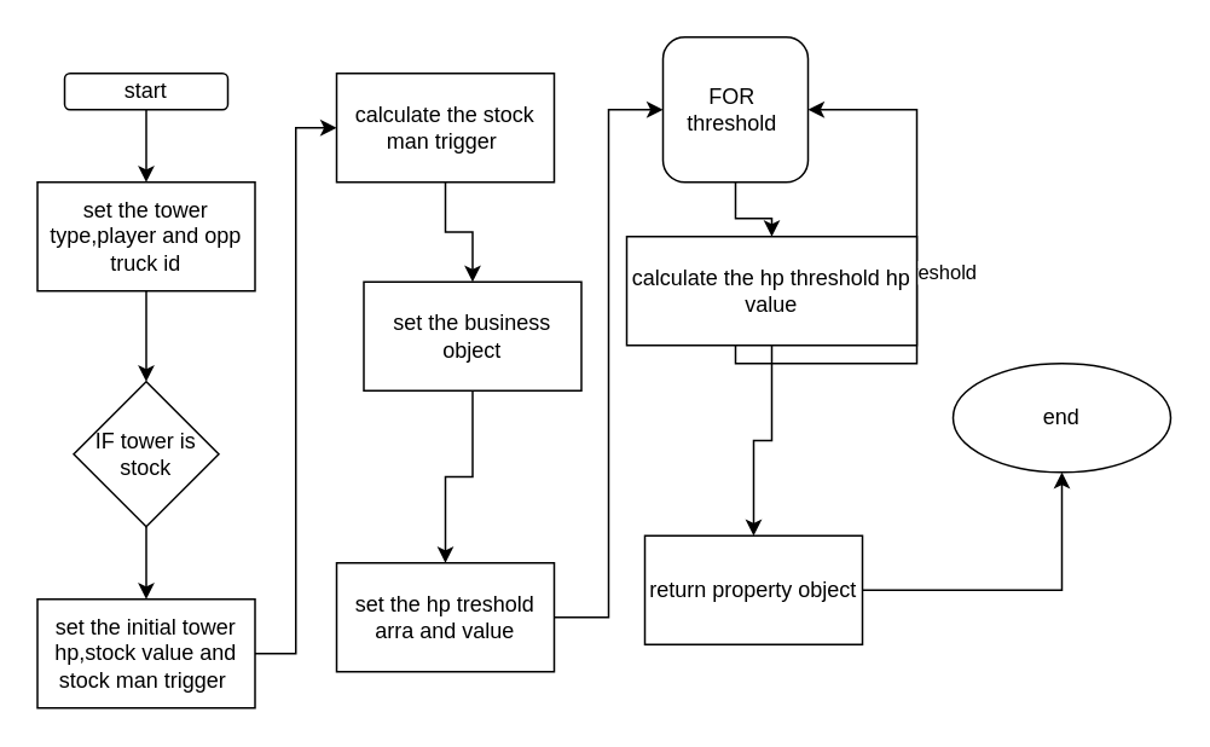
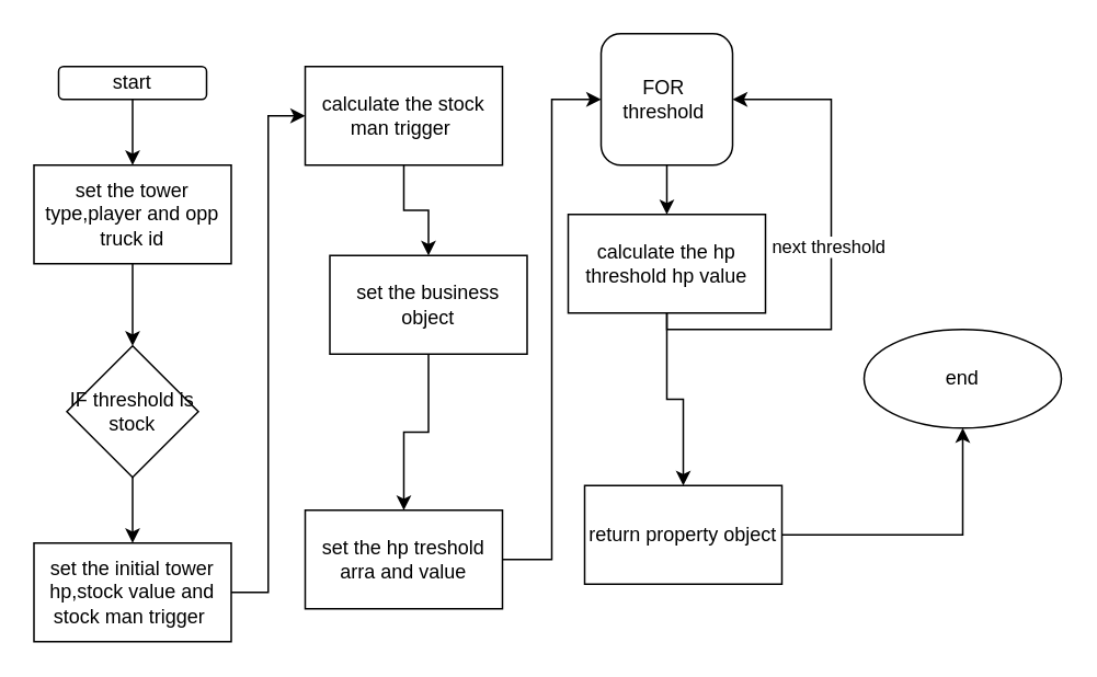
  <mxCell id="0" />
  <mxCell id="1" parent="0" />
  <mxCell id="2" value="" style="edgeStyle=orthogonalEdgeStyle;rounded=0;orthogonalLoop=1;jettySize=auto;html=1;" edge="1" parent="1" source="3" target="5"><mxGeometry relative="1" as="geometry" /></mxCell>
  <mxCell id="3" value="start" style="rounded=1;whiteSpace=wrap;html=1;" vertex="1" parent="1"><mxGeometry x="35" y="40" width="90" height="20" as="geometry" /></mxCell>
  <mxCell id="4" value="" style="edgeStyle=orthogonalEdgeStyle;rounded=0;orthogonalLoop=1;jettySize=auto;html=1;" edge="1" parent="1" source="5" target="7"><mxGeometry relative="1" as="geometry" /></mxCell>
  <mxCell id="5" value="set the tower type,player and opp truck id" style="rounded=0;whiteSpace=wrap;html=1;" vertex="1" parent="1"><mxGeometry x="20" y="100" width="120" height="60" as="geometry" /></mxCell>
  <mxCell id="6" value="" style="edgeStyle=orthogonalEdgeStyle;rounded=0;orthogonalLoop=1;jettySize=auto;html=1;" edge="1" parent="1" source="7" target="9"><mxGeometry relative="1" as="geometry" /></mxCell>
- <mxCell id="7" value="IF tower is stock" style="rhombus;whiteSpace=wrap;html=1;rounded=0;" vertex="1" parent="1"><mxGeometry x="40" y="210" width="80" height="80" as="geometry" /></mxCell>
+ <mxCell id="7" value="IF threshold is stock" style="rhombus;whiteSpace=wrap;html=1;rounded=0;" vertex="1" parent="1"><mxGeometry x="40" y="210" width="80" height="80" as="geometry" /></mxCell>
  <mxCell id="8" value="" style="edgeStyle=orthogonalEdgeStyle;rounded=0;orthogonalLoop=1;jettySize=auto;html=1;entryX=0;entryY=0.5;entryDx=0;entryDy=0;" edge="1" parent="1" source="9" target="11"><mxGeometry relative="1" as="geometry" /></mxCell>
  <mxCell id="9" value="set the initial tower hp,stock value and stock man trigger&amp;nbsp;" style="whiteSpace=wrap;html=1;rounded=0;" vertex="1" parent="1"><mxGeometry x="20" y="330" width="120" height="60" as="geometry" /></mxCell>
  <mxCell id="10" value="" style="edgeStyle=orthogonalEdgeStyle;rounded=0;orthogonalLoop=1;jettySize=auto;html=1;" edge="1" parent="1" source="11" target="13"><mxGeometry relative="1" as="geometry" /></mxCell>
  <mxCell id="11" value="calculate the stock man trigger&amp;nbsp;" style="whiteSpace=wrap;html=1;rounded=0;" vertex="1" parent="1"><mxGeometry x="185" y="40" width="120" height="60" as="geometry" /></mxCell>
  <mxCell id="12" value="" style="edgeStyle=orthogonalEdgeStyle;rounded=0;orthogonalLoop=1;jettySize=auto;html=1;" edge="1" parent="1" source="13" target="15"><mxGeometry relative="1" as="geometry" /></mxCell>
  <mxCell id="13" value="set the business object" style="whiteSpace=wrap;html=1;rounded=0;" vertex="1" parent="1"><mxGeometry x="200" y="155" width="120" height="60" as="geometry" /></mxCell>
  <mxCell id="14" style="edgeStyle=orthogonalEdgeStyle;rounded=0;orthogonalLoop=1;jettySize=auto;html=1;entryX=0;entryY=0.5;entryDx=0;entryDy=0;" edge="1" parent="1" source="15" target="17"><mxGeometry relative="1" as="geometry" /></mxCell>
  <mxCell id="15" value="set the hp treshold arra and value" style="whiteSpace=wrap;html=1;rounded=0;" vertex="1" parent="1"><mxGeometry x="185" y="310" width="120" height="60" as="geometry" /></mxCell>
  <mxCell id="16" value="" style="edgeStyle=orthogonalEdgeStyle;rounded=0;orthogonalLoop=1;jettySize=auto;html=1;" edge="1" parent="1" source="17" target="21"><mxGeometry relative="1" as="geometry" /></mxCell>
  <mxCell id="17" value="FOR&amp;nbsp; threshold&amp;nbsp;" style="whiteSpace=wrap;html=1;rounded=1;" vertex="1" parent="1"><mxGeometry x="365" y="20" width="80" height="80" as="geometry" /></mxCell>
  <mxCell id="18" style="edgeStyle=orthogonalEdgeStyle;rounded=0;orthogonalLoop=1;jettySize=auto;html=1;entryX=1;entryY=0.5;entryDx=0;entryDy=0;" edge="1" parent="1" source="21" target="17"><mxGeometry relative="1" as="geometry"><Array as="points"><mxPoint x="405" y="200" /><mxPoint x="505" y="200" /><mxPoint x="505" y="60" /></Array></mxGeometry></mxCell>
  <mxCell id="19" value="next threshold&amp;nbsp;" style="edgeLabel;html=1;align=center;verticalAlign=middle;resizable=0;points=[];" vertex="1" connectable="0" parent="18"><mxGeometry x="0.037" y="1" relative="1" as="geometry"><mxPoint as="offset" /></mxGeometry></mxCell>
  <mxCell id="20" value="" style="edgeStyle=orthogonalEdgeStyle;rounded=0;orthogonalLoop=1;jettySize=auto;html=1;" edge="1" parent="1" source="21" target="23"><mxGeometry relative="1" as="geometry" /></mxCell>
- <mxCell id="21" value="calculate the hp threshold hp value" style="rounded=0;whiteSpace=wrap;html=1;" vertex="1" parent="1"><mxGeometry x="345" y="130" width="160" height="60" as="geometry" /></mxCell>
+ <mxCell id="21" value="calculate the hp threshold hp value" style="rounded=0;whiteSpace=wrap;html=1;" vertex="1" parent="1"><mxGeometry x="345" y="130" width="120" height="60" as="geometry" /></mxCell>
  <mxCell id="22" value="" style="edgeStyle=orthogonalEdgeStyle;rounded=0;orthogonalLoop=1;jettySize=auto;html=1;" edge="1" parent="1" source="23" target="24"><mxGeometry relative="1" as="geometry" /></mxCell>
  <mxCell id="23" value="return property object" style="whiteSpace=wrap;html=1;rounded=0;" vertex="1" parent="1"><mxGeometry x="355" y="295" width="120" height="60" as="geometry" /></mxCell>
  <mxCell id="24" value="end" style="ellipse;whiteSpace=wrap;html=1;rounded=0;" vertex="1" parent="1"><mxGeometry x="525" y="200" width="120" height="60" as="geometry" /></mxCell>
